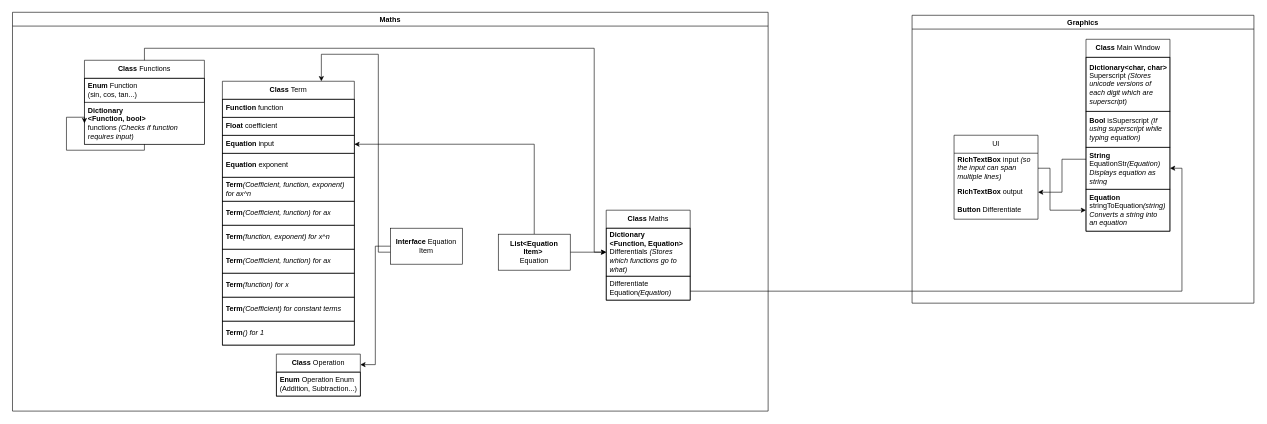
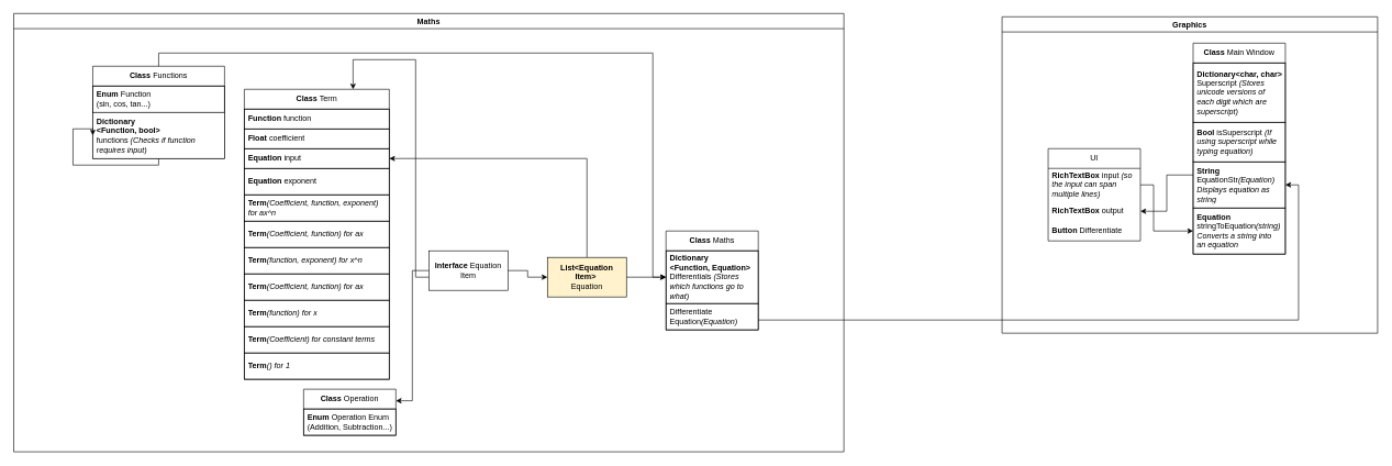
  <mxCell id="0" />
  <mxCell id="1" parent="0" />
  <mxCell id="2" value="Graphics" style="swimlane;whiteSpace=wrap;html=1;strokeColor=default;" parent="1" vertex="1"><mxGeometry x="1520" y="25" width="570" height="480" as="geometry" /></mxCell>
  <mxCell id="3" value="&lt;b&gt;Class &lt;/b&gt;Main Window" style="swimlane;fontStyle=0;childLayout=stackLayout;horizontal=1;startSize=30;horizontalStack=0;resizeParent=1;resizeParentMax=0;resizeLast=0;collapsible=1;marginBottom=0;whiteSpace=wrap;html=1;strokeColor=default;fillColor=default;" parent="2" vertex="1"><mxGeometry x="290" y="40" width="140" height="320" as="geometry"><mxRectangle x="170" y="430" width="150" height="30" as="alternateBounds" /></mxGeometry></mxCell>
  <mxCell id="4" value="&lt;b&gt;Dictionary&amp;lt;char, char&amp;gt; &lt;/b&gt;Superscript &lt;i&gt;(Stores unicode versions of each digit which are superscript)&lt;/i&gt;" style="text;strokeColor=default;fillColor=none;align=left;verticalAlign=middle;spacingLeft=4;spacingRight=4;overflow=hidden;points=[[0,0.5],[1,0.5]];portConstraint=eastwest;rotatable=0;whiteSpace=wrap;html=1;" parent="3" vertex="1"><mxGeometry y="30" width="140" height="90" as="geometry" /></mxCell>
  <mxCell id="5" value="&lt;b&gt;Bool &lt;/b&gt;isSuperscript &lt;i&gt;(If using superscript while typing equation)&lt;/i&gt;" style="text;strokeColor=default;fillColor=none;align=left;verticalAlign=middle;spacingLeft=4;spacingRight=4;overflow=hidden;points=[[0,0.5],[1,0.5]];portConstraint=eastwest;rotatable=0;whiteSpace=wrap;html=1;" parent="3" vertex="1"><mxGeometry y="120" width="140" height="60" as="geometry" /></mxCell>
  <mxCell id="6" value="&lt;b&gt;String &lt;/b&gt;EquationStr&lt;i&gt;(Equation)&lt;/i&gt;&lt;br&gt;&lt;i&gt;Displays equation as string&lt;/i&gt;" style="text;strokeColor=default;fillColor=none;align=left;verticalAlign=middle;spacingLeft=4;spacingRight=4;overflow=hidden;points=[[0,0.5],[1,0.5]];portConstraint=eastwest;rotatable=0;whiteSpace=wrap;html=1;" parent="3" vertex="1"><mxGeometry y="180" width="140" height="70" as="geometry" /></mxCell>
  <mxCell id="7" value="&lt;b&gt;Equation &lt;/b&gt;stringToEquation&lt;i&gt;(string)&lt;br&gt;Converts a string into an equation&lt;/i&gt;" style="text;strokeColor=default;fillColor=none;align=left;verticalAlign=middle;spacingLeft=4;spacingRight=4;overflow=hidden;points=[[0,0.5],[1,0.5]];portConstraint=eastwest;rotatable=0;whiteSpace=wrap;html=1;" parent="3" vertex="1"><mxGeometry y="250" width="140" height="70" as="geometry" /></mxCell>
  <mxCell id="8" value="UI" style="swimlane;fontStyle=0;childLayout=stackLayout;horizontal=1;startSize=30;horizontalStack=0;resizeParent=1;resizeParentMax=0;resizeLast=0;collapsible=1;marginBottom=0;whiteSpace=wrap;html=1;strokeColor=default;direction=east;" parent="2" vertex="1"><mxGeometry x="70" y="200" width="140" height="140" as="geometry" /></mxCell>
  <mxCell id="9" value="&lt;b&gt;RichTextBox &lt;/b&gt;input &lt;i&gt;(so the input can span multiple lines)&lt;/i&gt;" style="text;strokeColor=none;fillColor=none;align=left;verticalAlign=middle;spacingLeft=4;spacingRight=4;overflow=hidden;points=[[0,0.5],[1,0.5]];portConstraint=eastwest;rotatable=0;whiteSpace=wrap;html=1;" parent="8" vertex="1"><mxGeometry y="30" width="140" height="50" as="geometry" /></mxCell>
  <mxCell id="10" value="&lt;b&gt;RichTextBox &lt;/b&gt;output" style="text;strokeColor=none;fillColor=none;align=left;verticalAlign=middle;spacingLeft=4;spacingRight=4;overflow=hidden;points=[[0,0.5],[1,0.5]];portConstraint=eastwest;rotatable=0;whiteSpace=wrap;html=1;" parent="8" vertex="1"><mxGeometry y="80" width="140" height="30" as="geometry" /></mxCell>
  <mxCell id="11" value="&lt;b&gt;Button &lt;/b&gt;Differentiate" style="text;strokeColor=none;fillColor=none;align=left;verticalAlign=middle;spacingLeft=4;spacingRight=4;overflow=hidden;points=[[0,0.5],[1,0.5]];portConstraint=eastwest;rotatable=0;whiteSpace=wrap;html=1;" parent="8" vertex="1"><mxGeometry y="110" width="140" height="30" as="geometry" /></mxCell>
  <mxCell id="12" style="edgeStyle=orthogonalEdgeStyle;rounded=0;orthogonalLoop=1;jettySize=auto;html=1;entryX=1;entryY=0.5;entryDx=0;entryDy=0;" parent="2" source="6" target="10" edge="1"><mxGeometry relative="1" as="geometry"><Array as="points"><mxPoint x="250" y="240" /><mxPoint x="250" y="295" /></Array></mxGeometry></mxCell>
  <mxCell id="13" style="edgeStyle=orthogonalEdgeStyle;rounded=0;orthogonalLoop=1;jettySize=auto;html=1;entryX=0;entryY=0.5;entryDx=0;entryDy=0;" parent="2" source="9" target="7" edge="1"><mxGeometry relative="1" as="geometry"><Array as="points"><mxPoint x="230" y="255" /><mxPoint x="230" y="325" /></Array></mxGeometry></mxCell>
  <mxCell id="14" value="Maths" style="swimlane;whiteSpace=wrap;html=1;strokeColor=default;" parent="1" vertex="1"><mxGeometry x="20" y="20" width="1260" height="665" as="geometry" /></mxCell>
  <mxCell id="15" value="&lt;b&gt;Interface &lt;/b&gt;Equation Item" style="rounded=0;whiteSpace=wrap;html=1;" parent="14" vertex="1"><mxGeometry x="630" y="360" width="120" height="60" as="geometry" /></mxCell>
  <mxCell id="16" value="&lt;b&gt;Class &lt;/b&gt;Operation" style="swimlane;fontStyle=0;childLayout=stackLayout;horizontal=1;startSize=30;horizontalStack=0;resizeParent=1;resizeParentMax=0;resizeLast=0;collapsible=1;marginBottom=0;whiteSpace=wrap;html=1;" parent="14" vertex="1"><mxGeometry x="440" y="570" width="140" height="70" as="geometry" /></mxCell>
  <mxCell id="17" value="&lt;b&gt;Enum &lt;/b&gt;Operation Enum (Addition, Subtraction...)" style="text;strokeColor=default;fillColor=none;align=left;verticalAlign=middle;spacingLeft=4;spacingRight=4;overflow=hidden;points=[[0,0.5],[1,0.5]];portConstraint=eastwest;rotatable=0;whiteSpace=wrap;html=1;" parent="16" vertex="1"><mxGeometry y="30" width="140" height="40" as="geometry" /></mxCell>
  <mxCell id="18" style="edgeStyle=orthogonalEdgeStyle;rounded=0;orthogonalLoop=1;jettySize=auto;html=1;entryX=1;entryY=0.25;entryDx=0;entryDy=0;" parent="14" source="15" target="16" edge="1"><mxGeometry relative="1" as="geometry" /></mxCell>
  <mxCell id="19" value="&lt;b&gt;Class &lt;/b&gt;Functions" style="swimlane;fontStyle=0;childLayout=stackLayout;horizontal=1;startSize=30;horizontalStack=0;resizeParent=1;resizeParentMax=0;resizeLast=0;collapsible=1;marginBottom=0;whiteSpace=wrap;html=1;" parent="14" vertex="1"><mxGeometry x="120" y="80" width="200" height="140" as="geometry" /></mxCell>
  <mxCell id="20" value="&lt;b&gt;Enum &lt;/b&gt;Function&lt;br&gt;(sin, cos, tan...)" style="text;strokeColor=default;fillColor=none;align=left;verticalAlign=middle;spacingLeft=4;spacingRight=4;overflow=hidden;points=[[0,0.5],[1,0.5]];portConstraint=eastwest;rotatable=0;whiteSpace=wrap;html=1;" parent="19" vertex="1"><mxGeometry y="30" width="200" height="40" as="geometry" /></mxCell>
  <mxCell id="21" value="&lt;b&gt;Dictionary&lt;br&gt;&amp;lt;Function, bool&amp;gt; &lt;/b&gt;functions&lt;b&gt;&amp;nbsp;&lt;/b&gt;&lt;i&gt;(Checks if function requires input)&lt;/i&gt;" style="text;strokeColor=default;fillColor=default;align=left;verticalAlign=middle;spacingLeft=4;spacingRight=4;overflow=hidden;points=[[0,0.5],[1,0.5]];portConstraint=eastwest;rotatable=0;whiteSpace=wrap;html=1;" parent="19" vertex="1"><mxGeometry y="70" width="200" height="70" as="geometry" /></mxCell>
  <mxCell id="22" style="edgeStyle=orthogonalEdgeStyle;rounded=0;orthogonalLoop=1;jettySize=auto;html=1;entryX=0;entryY=0.5;entryDx=0;entryDy=0;" parent="19" source="19" target="21" edge="1"><mxGeometry relative="1" as="geometry"><Array as="points"><mxPoint x="100" y="150" /><mxPoint x="-30" y="150" /><mxPoint x="-30" y="95" /></Array></mxGeometry></mxCell>
  <mxCell id="23" value="&lt;b&gt;Class &lt;/b&gt;Term" style="swimlane;fontStyle=0;childLayout=stackLayout;horizontal=1;startSize=30;horizontalStack=0;resizeParent=1;resizeParentMax=0;resizeLast=0;collapsible=1;marginBottom=0;whiteSpace=wrap;html=1;strokeColor=default;fillColor=default;" parent="14" vertex="1"><mxGeometry x="350" y="115" width="220" height="440" as="geometry" /></mxCell>
  <mxCell id="24" value="&lt;b&gt;Function &lt;/b&gt;function" style="text;strokeColor=default;fillColor=none;align=left;verticalAlign=middle;spacingLeft=4;spacingRight=4;overflow=hidden;points=[[0,0.5],[1,0.5]];portConstraint=eastwest;rotatable=0;whiteSpace=wrap;html=1;" parent="23" vertex="1"><mxGeometry y="30" width="220" height="30" as="geometry" /></mxCell>
  <mxCell id="25" value="&lt;b&gt;Float &lt;/b&gt;coefficient" style="text;strokeColor=default;fillColor=none;align=left;verticalAlign=middle;spacingLeft=4;spacingRight=4;overflow=hidden;points=[[0,0.5],[1,0.5]];portConstraint=eastwest;rotatable=0;whiteSpace=wrap;html=1;" parent="23" vertex="1"><mxGeometry y="60" width="220" height="30" as="geometry" /></mxCell>
  <mxCell id="26" value="&lt;b&gt;Equation&amp;nbsp;&lt;/b&gt;input" style="text;strokeColor=default;fillColor=none;align=left;verticalAlign=middle;spacingLeft=4;spacingRight=4;overflow=hidden;points=[[0,0.5],[1,0.5]];portConstraint=eastwest;rotatable=0;whiteSpace=wrap;html=1;" parent="23" vertex="1"><mxGeometry y="90" width="220" height="30" as="geometry" /></mxCell>
  <mxCell id="27" value="&lt;b&gt;Equation&amp;nbsp;&lt;/b&gt;exponent" style="text;strokeColor=default;fillColor=none;align=left;verticalAlign=middle;spacingLeft=4;spacingRight=4;overflow=hidden;points=[[0,0.5],[1,0.5]];portConstraint=eastwest;rotatable=0;whiteSpace=wrap;html=1;" parent="23" vertex="1"><mxGeometry y="120" width="220" height="40" as="geometry" /></mxCell>
  <mxCell id="28" value="&lt;b&gt;Term&lt;/b&gt;&lt;i&gt;(Coefficient, function, exponent) for ax^n&lt;/i&gt;" style="text;strokeColor=default;fillColor=none;align=left;verticalAlign=middle;spacingLeft=4;spacingRight=4;overflow=hidden;points=[[0,0.5],[1,0.5]];portConstraint=eastwest;rotatable=0;whiteSpace=wrap;html=1;" parent="23" vertex="1"><mxGeometry y="160" width="220" height="40" as="geometry" /></mxCell>
  <mxCell id="29" value="&lt;b&gt;Term&lt;/b&gt;&lt;i&gt;(Coefficient, function) for ax&lt;/i&gt;" style="text;strokeColor=default;fillColor=none;align=left;verticalAlign=middle;spacingLeft=4;spacingRight=4;overflow=hidden;points=[[0,0.5],[1,0.5]];portConstraint=eastwest;rotatable=0;whiteSpace=wrap;html=1;" parent="23" vertex="1"><mxGeometry y="200" width="220" height="40" as="geometry" /></mxCell>
  <mxCell id="30" value="&lt;b&gt;Term&lt;/b&gt;&lt;i&gt;(function, exponent) for x^n&lt;/i&gt;" style="text;strokeColor=default;fillColor=none;align=left;verticalAlign=middle;spacingLeft=4;spacingRight=4;overflow=hidden;points=[[0,0.5],[1,0.5]];portConstraint=eastwest;rotatable=0;whiteSpace=wrap;html=1;" parent="23" vertex="1"><mxGeometry y="240" width="220" height="40" as="geometry" /></mxCell>
  <mxCell id="31" value="&lt;b&gt;Term&lt;/b&gt;&lt;i&gt;(Coefficient, function) for ax&lt;/i&gt;" style="text;strokeColor=default;fillColor=none;align=left;verticalAlign=middle;spacingLeft=4;spacingRight=4;overflow=hidden;points=[[0,0.5],[1,0.5]];portConstraint=eastwest;rotatable=0;whiteSpace=wrap;html=1;" parent="23" vertex="1"><mxGeometry y="280" width="220" height="40" as="geometry" /></mxCell>
  <mxCell id="32" value="&lt;b&gt;Term&lt;/b&gt;&lt;i&gt;(function) for x&lt;/i&gt;" style="text;strokeColor=default;fillColor=none;align=left;verticalAlign=middle;spacingLeft=4;spacingRight=4;overflow=hidden;points=[[0,0.5],[1,0.5]];portConstraint=eastwest;rotatable=0;whiteSpace=wrap;html=1;" parent="23" vertex="1"><mxGeometry y="320" width="220" height="40" as="geometry" /></mxCell>
  <mxCell id="33" value="&lt;b&gt;Term&lt;/b&gt;&lt;i&gt;(Coefficient) for constant terms&lt;/i&gt;" style="text;strokeColor=default;fillColor=none;align=left;verticalAlign=middle;spacingLeft=4;spacingRight=4;overflow=hidden;points=[[0,0.5],[1,0.5]];portConstraint=eastwest;rotatable=0;whiteSpace=wrap;html=1;" parent="23" vertex="1"><mxGeometry y="360" width="220" height="40" as="geometry" /></mxCell>
  <mxCell id="34" value="&lt;b&gt;Term&lt;/b&gt;&lt;i&gt;() for 1&lt;/i&gt;" style="text;strokeColor=default;fillColor=none;align=left;verticalAlign=middle;spacingLeft=4;spacingRight=4;overflow=hidden;points=[[0,0.5],[1,0.5]];portConstraint=eastwest;rotatable=0;whiteSpace=wrap;html=1;" parent="23" vertex="1"><mxGeometry y="400" width="220" height="40" as="geometry" /></mxCell>
  <mxCell id="35" style="edgeStyle=orthogonalEdgeStyle;rounded=0;orthogonalLoop=1;jettySize=auto;html=1;entryX=0.75;entryY=0;entryDx=0;entryDy=0;" parent="14" source="15" target="23" edge="1"><mxGeometry relative="1" as="geometry"><Array as="points"><mxPoint x="610" y="400" /><mxPoint x="610" y="70" /><mxPoint x="515" y="70" /></Array></mxGeometry></mxCell>
  <mxCell id="36" value="&lt;b&gt;Class &lt;/b&gt;Maths" style="swimlane;fontStyle=0;childLayout=stackLayout;horizontal=1;startSize=30;horizontalStack=0;resizeParent=1;resizeParentMax=0;resizeLast=0;collapsible=1;marginBottom=0;whiteSpace=wrap;html=1;strokeColor=default;fillColor=default;" parent="14" vertex="1"><mxGeometry x="990" y="330" width="140" height="150" as="geometry" /></mxCell>
  <mxCell id="37" value="&lt;b&gt;Dictionary&lt;/b&gt;&lt;br&gt;&lt;b&gt;&amp;lt;Function, Equation&amp;gt;&amp;nbsp;&lt;br&gt;&lt;/b&gt;Differentials &lt;i&gt;(Stores which functions go to what)&lt;/i&gt;" style="text;strokeColor=default;fillColor=none;align=left;verticalAlign=middle;spacingLeft=4;spacingRight=4;overflow=hidden;points=[[0,0.5],[1,0.5]];portConstraint=eastwest;rotatable=0;whiteSpace=wrap;html=1;" parent="36" vertex="1"><mxGeometry y="30" width="140" height="80" as="geometry" /></mxCell>
  <mxCell id="38" value="Differentiate Equation&lt;i&gt;(Equation)&lt;/i&gt;" style="text;strokeColor=default;fillColor=none;align=left;verticalAlign=middle;spacingLeft=4;spacingRight=4;overflow=hidden;points=[[0,0.5],[1,0.5]];portConstraint=eastwest;rotatable=0;whiteSpace=wrap;html=1;" parent="36" vertex="1"><mxGeometry y="110" width="140" height="40" as="geometry" /></mxCell>
  <mxCell id="39" style="edgeStyle=orthogonalEdgeStyle;rounded=0;orthogonalLoop=1;jettySize=auto;html=1;entryX=0;entryY=0.5;entryDx=0;entryDy=0;" parent="14" source="19" target="37" edge="1"><mxGeometry relative="1" as="geometry"><Array as="points"><mxPoint x="220" y="60" /><mxPoint x="970" y="60" /><mxPoint x="970" y="400" /></Array></mxGeometry></mxCell>
  <mxCell id="40" style="edgeStyle=orthogonalEdgeStyle;rounded=0;orthogonalLoop=1;jettySize=auto;html=1;entryX=0;entryY=0.5;entryDx=0;entryDy=0;" parent="14" source="42" target="37" edge="1"><mxGeometry relative="1" as="geometry" /></mxCell>
  <mxCell id="41" style="edgeStyle=orthogonalEdgeStyle;rounded=0;orthogonalLoop=1;jettySize=auto;html=1;" parent="14" source="42" target="26" edge="1"><mxGeometry relative="1" as="geometry" /></mxCell>
- <mxCell id="42" value="&lt;b&gt;List&amp;lt;Equation Item&amp;gt;&amp;nbsp;&lt;br&gt;&lt;/b&gt;Equation" style="rounded=0;whiteSpace=wrap;html=1;" parent="14" vertex="1"><mxGeometry x="810" y="370" width="120" height="60" as="geometry" /></mxCell>
+ <mxCell id="42" value="&lt;b&gt;List&amp;lt;Equation Item&amp;gt;&amp;nbsp;&lt;br&gt;&lt;/b&gt;Equation" style="rounded=0;whiteSpace=wrap;html=1;fillColor=#fff2cc;" parent="14" vertex="1"><mxGeometry x="810" y="370" width="120" height="60" as="geometry" /></mxCell>
+ <mxCell id="43" style="edgeStyle=orthogonalEdgeStyle;rounded=0;orthogonalLoop=1;jettySize=auto;html=1;entryX=0;entryY=0.5;entryDx=0;entryDy=0;" parent="14" source="15" target="42" edge="1"><mxGeometry relative="1" as="geometry" /></mxCell>
  <mxCell id="44" style="edgeStyle=orthogonalEdgeStyle;rounded=0;orthogonalLoop=1;jettySize=auto;html=1;entryX=1;entryY=0.5;entryDx=0;entryDy=0;" edge="1" parent="1" source="38" target="6"><mxGeometry relative="1" as="geometry"><Array as="points"><mxPoint x="1970" y="485" /><mxPoint x="1970" y="280" /></Array></mxGeometry></mxCell>
